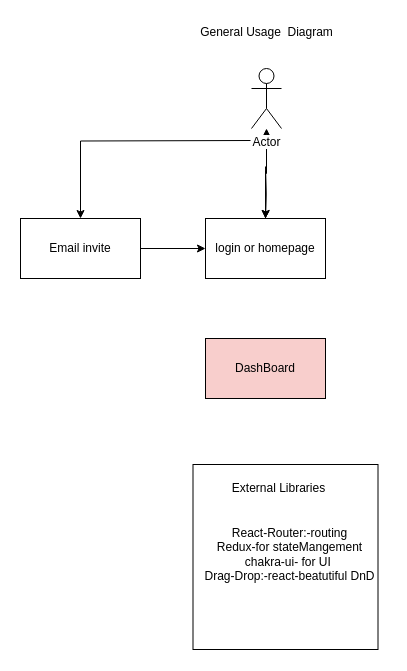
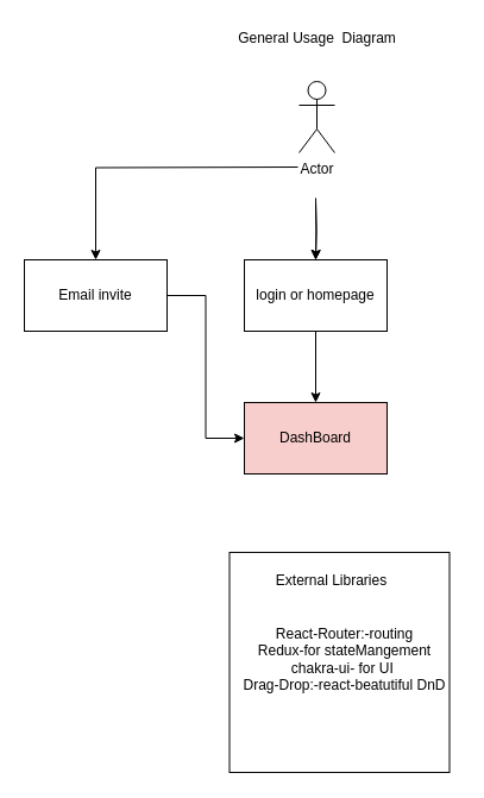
  <mxCell id="0" />
  <mxCell id="1" parent="0" />
  <mxCell id="2" style="edgeStyle=orthogonalEdgeStyle;rounded=0;orthogonalLoop=1;jettySize=auto;html=1;" parent="1" target="4" edge="1"><mxGeometry relative="1" as="geometry"><mxPoint x="265" y="166" as="sourcePoint" /></mxGeometry></mxCell>
- <mxCell id="3" style="edgeStyle=orthogonalEdgeStyle;rounded=0;orthogonalLoop=1;jettySize=auto;html=1;" parent="1" source="4" target="7" edge="1"><mxGeometry relative="1" as="geometry" /></mxCell>
+ <mxCell id="3" style="edgeStyle=orthogonalEdgeStyle;rounded=0;orthogonalLoop=1;jettySize=auto;html=1;entryX=0.5;entryY=0;entryDx=0;entryDy=0;" parent="1" source="4" target="8" edge="1"><mxGeometry relative="1" as="geometry" /></mxCell>
  <mxCell id="4" value="login or homepage" style="rounded=0;whiteSpace=wrap;html=1;" parent="1" vertex="1"><mxGeometry x="205" y="218" width="120" height="60" as="geometry" /></mxCell>
  <mxCell id="5" value="" style="edgeStyle=orthogonalEdgeStyle;rounded=0;orthogonalLoop=1;jettySize=auto;html=1;" parent="1" target="4" edge="1"><mxGeometry relative="1" as="geometry"><mxPoint x="265" y="170" as="sourcePoint" /></mxGeometry></mxCell>
  <mxCell id="6" style="edgeStyle=orthogonalEdgeStyle;rounded=0;orthogonalLoop=1;jettySize=auto;html=1;entryX=0.5;entryY=0;entryDx=0;entryDy=0;" parent="1" target="10" edge="1"><mxGeometry relative="1" as="geometry"><mxPoint x="250" y="140" as="sourcePoint" /></mxGeometry></mxCell>
  <mxCell id="7" value="Actor" style="shape=umlActor;verticalLabelPosition=bottom;labelBackgroundColor=#ffffff;verticalAlign=top;html=1;outlineConnect=0;" parent="1" vertex="1"><mxGeometry x="251" y="68" width="30" height="60" as="geometry" /></mxCell>
  <mxCell id="8" value="DashBoard" style="rounded=0;whiteSpace=wrap;html=1;fillColor=#f8cecc;" parent="1" vertex="1"><mxGeometry x="205" y="338" width="120" height="60" as="geometry" /></mxCell>
- <mxCell id="9" style="edgeStyle=orthogonalEdgeStyle;rounded=0;orthogonalLoop=1;jettySize=auto;html=1;" parent="1" source="10" target="4" edge="1"><mxGeometry relative="1" as="geometry" /></mxCell>
+ <mxCell id="9" style="edgeStyle=orthogonalEdgeStyle;rounded=0;orthogonalLoop=1;jettySize=auto;html=1;entryX=0;entryY=0.5;entryDx=0;entryDy=0;" parent="1" source="10" target="8" edge="1"><mxGeometry relative="1" as="geometry" /></mxCell>
  <mxCell id="10" value="Email invite" style="rounded=0;whiteSpace=wrap;html=1;" parent="1" vertex="1"><mxGeometry x="20" y="218" width="120" height="60" as="geometry" /></mxCell>
  <mxCell id="11" value="General Usage&amp;nbsp; Diagram" style="text;html=1;align=center;verticalAlign=middle;resizable=0;points=[];autosize=1;" parent="1" vertex="1"><mxGeometry x="188" width="156" height="24" as="geometry" y="20" /></mxCell>
  <mxCell id="12" value="Compenents" style="text;html=1;align=center;verticalAlign=middle;resizable=0;points=[];autosize=1;" parent="1" vertex="1"><mxGeometry x="224" y="489" width="84" height="24" as="geometry" /></mxCell>
  <mxCell id="13" value="" style="whiteSpace=wrap;html=1;aspect=fixed;" vertex="1" parent="1"><mxGeometry x="192.5" y="464" width="185" height="185" as="geometry" /></mxCell>
  <mxCell id="14" value="External Libraries" style="text;html=1;align=center;verticalAlign=middle;resizable=0;points=[];autosize=1;" vertex="1" parent="1"><mxGeometry x="224" y="476" width="108" height="24" as="geometry" /></mxCell>
  <mxCell id="15" value="React-Router:-routing&lt;br&gt;Redux-for stateMangement&lt;br&gt;chakra-ui- for UI&amp;nbsp;&lt;br&gt;Drag-Drop:-react-beatutiful DnD" style="text;html=1;align=center;verticalAlign=middle;resizable=0;points=[];autosize=1;" vertex="1" parent="1"><mxGeometry x="192.5" y="524" width="192" height="60" as="geometry" /></mxCell>
